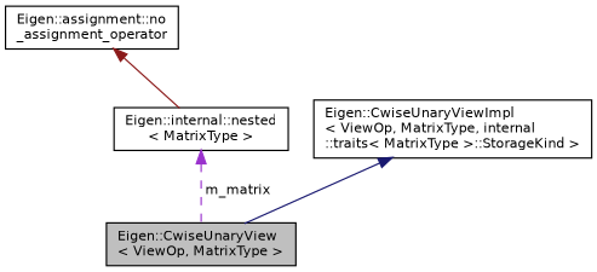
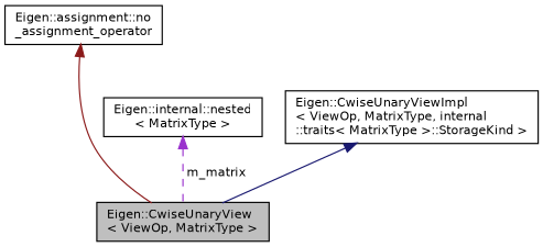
  digraph {
    rankdir=TB
    node [color=black fillcolor=white fontname=Helvetica fontsize=10 shape=record style=filled]
    edge [dir=back fontname=Helvetica fontsize=10 labelfontname=Helvetica labelfontsize=10 style=solid]
    n1 [fillcolor=grey75 fontcolor=black height=0.2 label="Eigen::CwiseUnaryView\l\< ViewOp, MatrixType \>" width=0.4]
    n2 [height=0.2 label="Eigen::assignment::no\l_assignment_operator" width=0.4]
    n3 [height=0.2 label="Eigen::CwiseUnaryViewImpl\l\< ViewOp, MatrixType, internal\l::traits\< MatrixType \>::StorageKind \>" width=0.4]
    n4 [height=0.2 label="Eigen::internal::nested\l\< MatrixType \>" width=0.4]
-   n2 -> n4 [color=firebrick4]
+   n2 -> n1 [color=firebrick4]
    n3 -> n1 [color=midnightblue]
    n4 -> n1 [color=darkorchid3 label=" m_matrix" style=dashed]
  }
